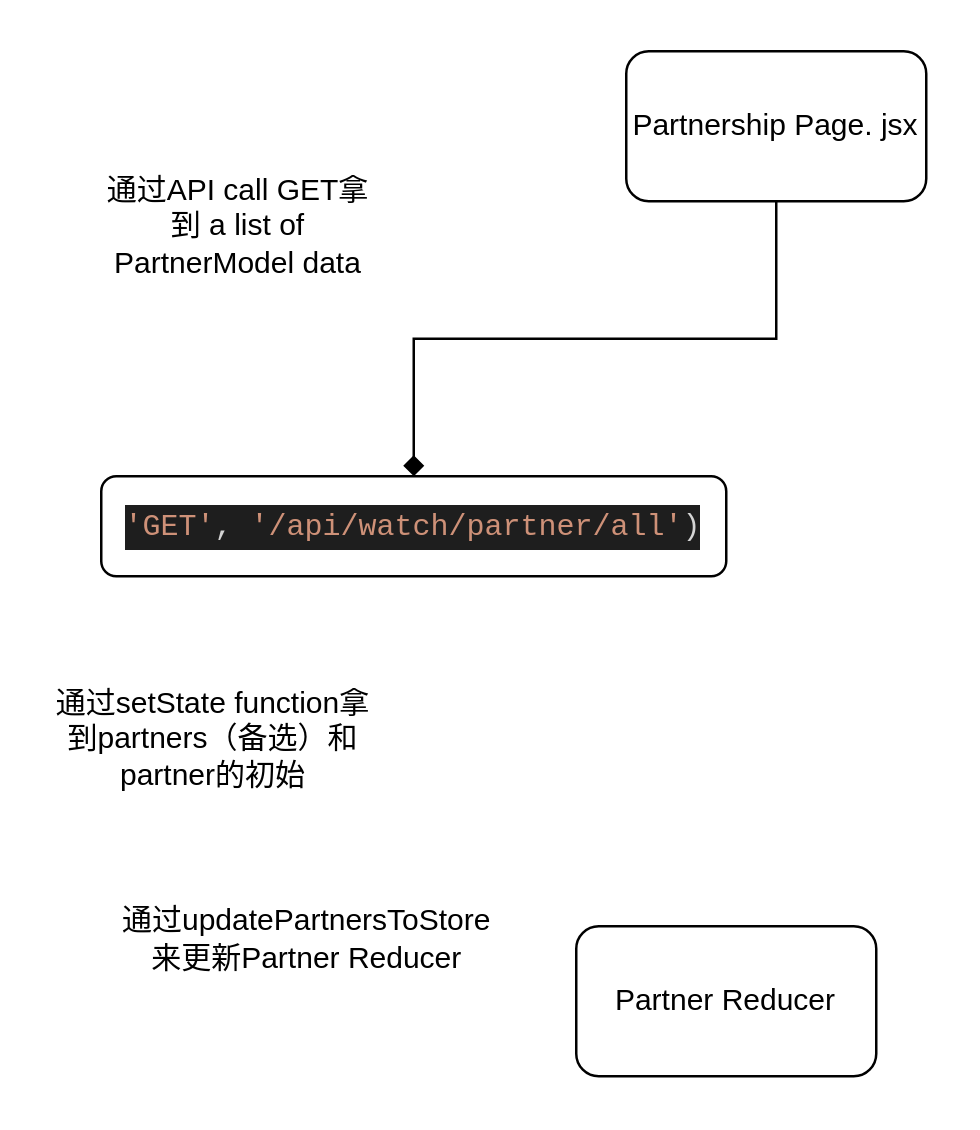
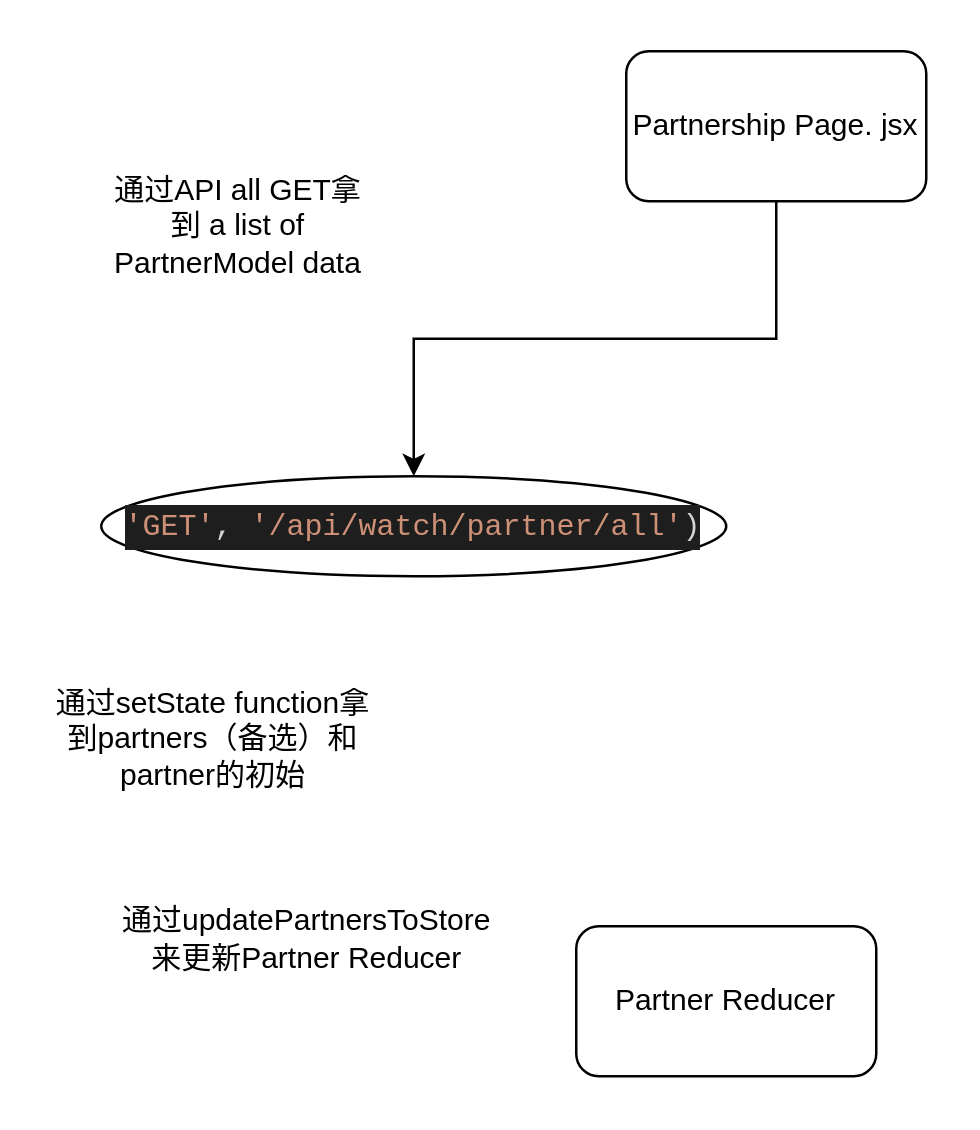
  <mxCell id="0" />
  <mxCell id="1" parent="0" />
- <mxCell id="2" style="edgeStyle=orthogonalEdgeStyle;rounded=0;orthogonalLoop=1;jettySize=auto;html=1;entryX=0.5;entryY=0;entryDx=0;entryDy=0;endArrow=diamond;" edge="1" parent="1" source="3" target="4"><mxGeometry relative="1" as="geometry" /></mxCell>
+ <mxCell id="2" style="edgeStyle=orthogonalEdgeStyle;rounded=0;orthogonalLoop=1;jettySize=auto;html=1;entryX=0.5;entryY=0;entryDx=0;entryDy=0;" edge="1" parent="1" source="3" target="4"><mxGeometry relative="1" as="geometry" /></mxCell>
  <mxCell id="3" value="Partnership Page. jsx" style="rounded=1;whiteSpace=wrap;html=1;" parent="1" vertex="1"><mxGeometry x="250" y="20" width="120" height="60" as="geometry" /></mxCell>
- <mxCell id="4" value="&lt;div style=&quot;color: rgb(212 , 212 , 212) ; background-color: rgb(30 , 30 , 30) ; font-family: &amp;#34;menlo&amp;#34; , &amp;#34;monaco&amp;#34; , &amp;#34;courier new&amp;#34; , monospace ; line-height: 18px ; white-space: pre&quot;&gt;&lt;span style=&quot;color: #ce9178&quot;&gt;'GET'&lt;/span&gt;, &lt;span style=&quot;color: #ce9178&quot;&gt;'/api/watch/partner/all'&lt;/span&gt;)&lt;/div&gt;" style="rounded=1;whiteSpace=wrap;html=1;" vertex="1" parent="1"><mxGeometry x="40" y="190" width="250" height="40" as="geometry" /></mxCell>
- <mxCell id="5" value="通过API call GET拿到 a list of PartnerModel data" style="text;html=1;strokeColor=none;fillColor=none;align=center;verticalAlign=middle;whiteSpace=wrap;rounded=0;" vertex="1" parent="1"><mxGeometry x="40" y="60" width="110" height="60" as="geometry" /></mxCell>
+ <mxCell id="4" value="&lt;div style=&quot;color: rgb(212 , 212 , 212) ; background-color: rgb(30 , 30 , 30) ; font-family: &amp;#34;menlo&amp;#34; , &amp;#34;monaco&amp;#34; , &amp;#34;courier new&amp;#34; , monospace ; line-height: 18px ; white-space: pre&quot;&gt;&lt;span style=&quot;color: #ce9178&quot;&gt;'GET'&lt;/span&gt;, &lt;span style=&quot;color: #ce9178&quot;&gt;'/api/watch/partner/all'&lt;/span&gt;)&lt;/div&gt;" style="ellipse;whiteSpace=wrap;html=1;" vertex="1" parent="1"><mxGeometry x="40" y="190" width="250" height="40" as="geometry" /></mxCell>
+ <mxCell id="5" value="通过API all GET拿到 a list of PartnerModel data" style="text;html=1;strokeColor=none;fillColor=none;align=center;verticalAlign=middle;whiteSpace=wrap;rounded=0;" vertex="1" parent="1"><mxGeometry x="40" y="60" width="110" height="60" as="geometry" /></mxCell>
  <mxCell id="6" value="Partner Reducer" style="rounded=1;whiteSpace=wrap;html=1;" vertex="1" parent="1"><mxGeometry x="230" y="370" width="120" height="60" as="geometry" /></mxCell>
  <mxCell id="7" value="通过setState function拿到partners（备选）和partner的初始" style="text;html=1;strokeColor=none;fillColor=none;align=center;verticalAlign=middle;whiteSpace=wrap;rounded=0;" vertex="1" parent="1"><mxGeometry x="20" y="240" width="130" height="110" as="geometry" /></mxCell>
  <mxCell id="8" value="通过updatePartnersToStore来更新Partner Reducer" style="text;html=1;strokeColor=none;fillColor=none;align=center;verticalAlign=middle;whiteSpace=wrap;rounded=0;" vertex="1" parent="1"><mxGeometry x="45" y="340" width="155" height="70" as="geometry" /></mxCell>
